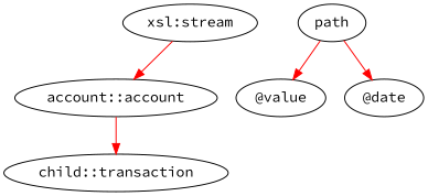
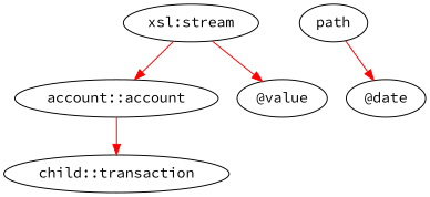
  digraph {
    compound=true
    fontname="Source Code Pro"
    node [fontname="Source Code Pro"]
    edge [color=red fontname="Source Code Pro"]
    n1 [label="xsl:stream"]
    n2 [label="account::account"]
    n3 [label="child::transaction"]
    n4 [label=path]
    n5 [label="@date"]
    n6 [label="@value"]
    n1 -> n2
    n2 -> n3
    n4 -> n5
-   n4 -> n6
+   n1 -> n6
  }
